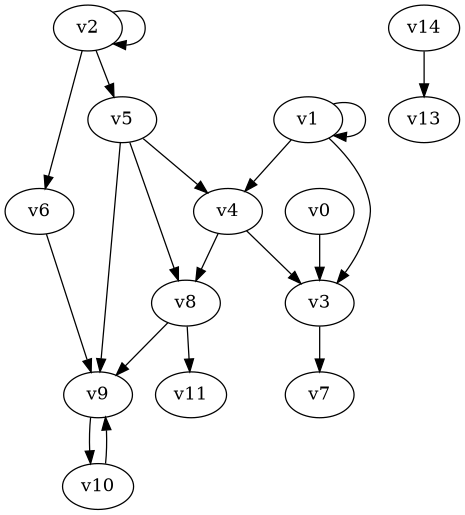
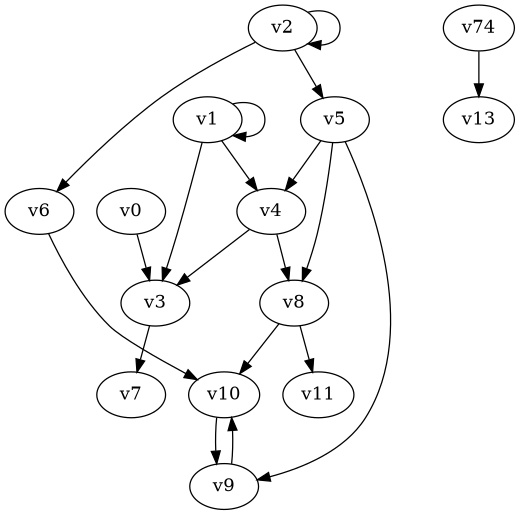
  digraph {
    v0
    v3
    v7
    v4
    v8
    v1
    v9
    v11
    v10
-   v14
+   v14 [label=v74]
    v13
    v2
    v5
    v6
    v0 -> v3
    v3 -> v7
    v4 -> v3
    v4 -> v8
-   v8 -> v9
+   v8 -> v10
    v8 -> v11
    v1 -> v3
    v1 -> v4
    v1 -> v1
    v9 -> v10
    v10 -> v9
    v14 -> v13
    v2 -> v2
    v2 -> v5
    v2 -> v6
    v5 -> v4
    v5 -> v8
    v5 -> v9
-   v6 -> v9
+   v6 -> v10
  }
